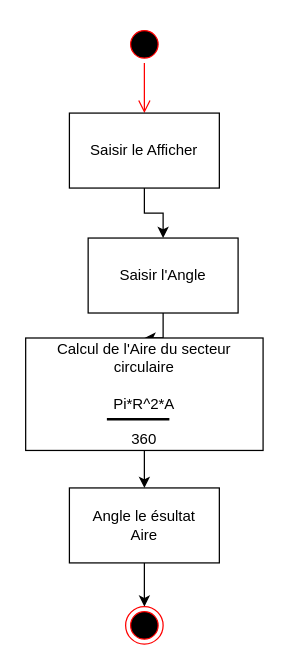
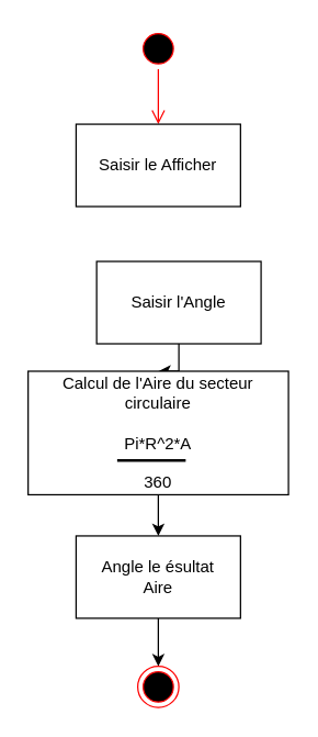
  <mxCell id="0" />
  <mxCell id="1" parent="0" />
  <mxCell id="2" value="" style="ellipse;html=1;shape=startState;fillColor=#000000;strokeColor=#ff0000;" vertex="1" parent="1"><mxGeometry x="100" y="20" width="30" height="30" as="geometry" /></mxCell>
  <mxCell id="3" value="" style="edgeStyle=orthogonalEdgeStyle;html=1;verticalAlign=bottom;endArrow=open;endSize=8;strokeColor=#ff0000;rounded=0;" edge="1" parent="1" source="2"><mxGeometry relative="1" as="geometry"><mxPoint x="115" y="90" as="targetPoint" /></mxGeometry></mxCell>
- <mxCell id="4" value="" style="edgeStyle=orthogonalEdgeStyle;rounded=0;orthogonalLoop=1;jettySize=auto;html=1;" edge="1" parent="1" source="5" target="7"><mxGeometry relative="1" as="geometry" /></mxCell>
  <mxCell id="5" value="Saisir le Afficher" style="rounded=0;whiteSpace=wrap;html=1;" vertex="1" parent="1"><mxGeometry x="55" y="90" width="120" height="60" as="geometry" /></mxCell>
  <mxCell id="6" value="" style="edgeStyle=orthogonalEdgeStyle;rounded=0;orthogonalLoop=1;jettySize=auto;html=1;" edge="1" parent="1" source="7" target="10"><mxGeometry relative="1" as="geometry" /></mxCell>
  <mxCell id="7" value="Saisir l'Angle" style="rounded=0;whiteSpace=wrap;html=1;" vertex="1" parent="1"><mxGeometry x="70" y="190" width="120" height="60" as="geometry" /></mxCell>
  <mxCell id="8" style="edgeStyle=orthogonalEdgeStyle;rounded=0;orthogonalLoop=1;jettySize=auto;html=1;exitX=0.5;exitY=1;exitDx=0;exitDy=0;" edge="1" parent="1" source="10"><mxGeometry relative="1" as="geometry"><mxPoint x="115" y="350" as="targetPoint" /></mxGeometry></mxCell>
  <mxCell id="9" value="" style="edgeStyle=orthogonalEdgeStyle;rounded=0;orthogonalLoop=1;jettySize=auto;html=1;" edge="1" parent="1" source="10" target="13"><mxGeometry relative="1" as="geometry" /></mxCell>
  <mxCell id="10" value="Calcul de l'Aire du secteur circulaire&lt;br&gt;&lt;br&gt;Pi*R^2*A&lt;br&gt;&lt;br&gt;360" style="rounded=0;whiteSpace=wrap;html=1;" vertex="1" parent="1"><mxGeometry x="20" y="270" width="190" height="90" as="geometry" /></mxCell>
  <mxCell id="11" value="" style="line;strokeWidth=2;html=1;" vertex="1" parent="1"><mxGeometry x="85" y="330" width="50" height="10" as="geometry" /></mxCell>
  <mxCell id="12" value="" style="edgeStyle=orthogonalEdgeStyle;rounded=0;orthogonalLoop=1;jettySize=auto;html=1;" edge="1" parent="1" source="13" target="14"><mxGeometry relative="1" as="geometry" /></mxCell>
  <mxCell id="13" value="Angle le ésultat&lt;br&gt;Aire" style="rounded=0;whiteSpace=wrap;html=1;" vertex="1" parent="1"><mxGeometry x="55" y="390" width="120" height="60" as="geometry" /></mxCell>
  <mxCell id="14" value="" style="ellipse;html=1;shape=endState;fillColor=#000000;strokeColor=#ff0000;" vertex="1" parent="1"><mxGeometry x="100" y="485" width="30" height="30" as="geometry" /></mxCell>
